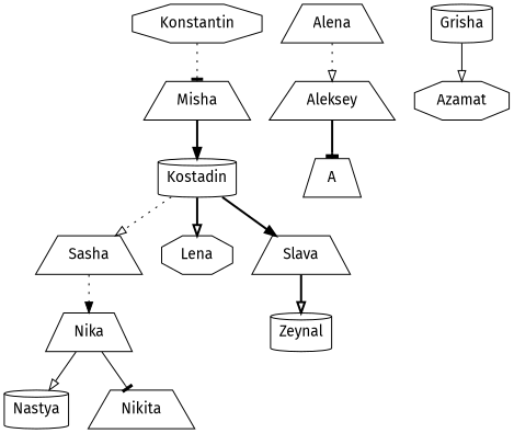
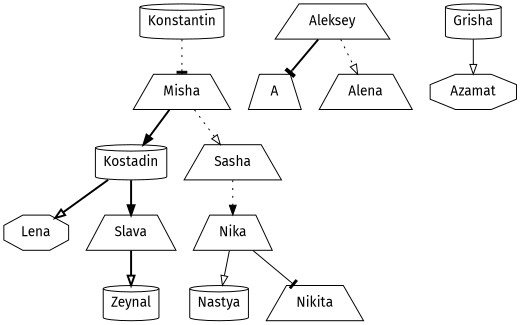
  digraph {
    fontname="Fira Sans"
    node [fontname="Fira Sans" shape=trapezium]
    edge [arrowhead=onormal fontname="Fira Sans" style=bold]
-   Konstantin [shape=octagon]
+   Konstantin [shape=cylinder]
    Misha
    Kostadin [shape=cylinder]
    Sasha
    Aleksey
    A
    Alena
    Grisha [shape=cylinder]
    Azamat [shape=octagon]
    Lena [shape=octagon]
    Slava
    Nika
    Nastya [shape=cylinder]
    Nikita
    Zeynal [shape=cylinder]
    Konstantin -> Misha [arrowhead=tee style=dotted]
    Misha -> Kostadin [arrowhead=normal]
-   Kostadin -> Sasha [style=dotted]
+   Misha -> Sasha [style=dotted]
    Kostadin -> Lena
    Kostadin -> Slava [arrowhead=normal]
    Sasha -> Nika [arrowhead=normal style=dotted]
    Aleksey -> A [arrowhead=tee]
-   Alena -> Aleksey [style=dotted]
+   Aleksey -> Alena [style=dotted]
    Grisha -> Azamat [style=solid]
    Slava -> Zeynal
    Nika -> Nastya [style=solid]
    Nika -> Nikita [arrowhead=tee style=solid]
  }
